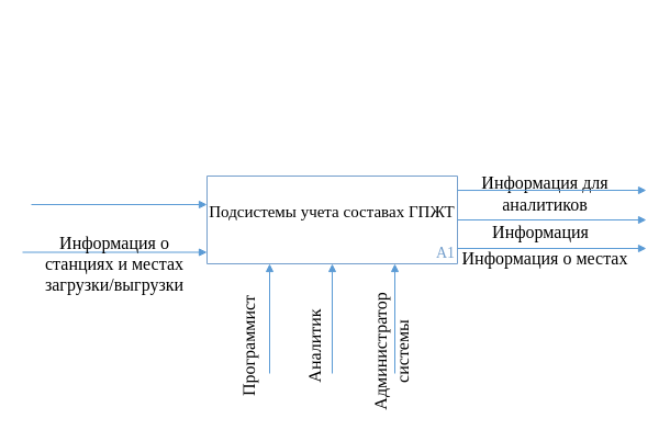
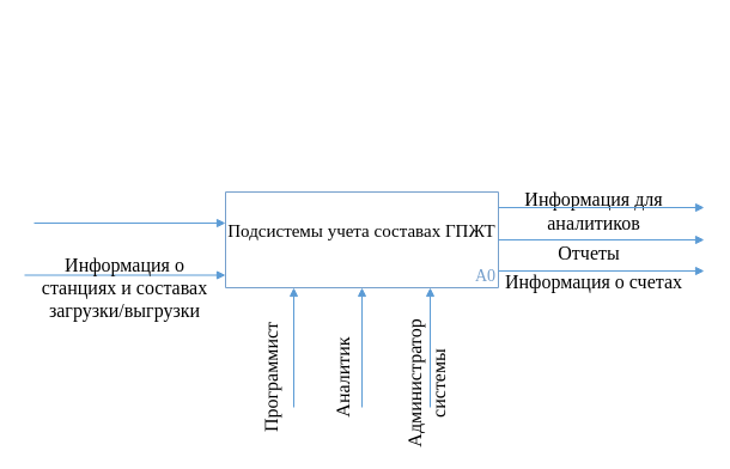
  <mxCell id="0" />
  <mxCell id="1" value="Соединительная линия" parent="0" />
  <mxCell id="2" style="vsdxID=1;fillColor=none;gradientColor=none;strokeColor=none;spacingTop=-1;spacingBottom=-1;spacingLeft=-1;spacingRight=-1;labelBackgroundColor=none;rounded=0;html=1;whiteSpace=wrap;" parent="1" vertex="1"><mxGeometry x="188" y="160" width="228" height="80" as="geometry" /></mxCell>
  <mxCell id="3" style="vsdxID=2;fillColor=#ffffff;gradientColor=none;shape=stencil(nZBLDoAgDERP0z3SIyjew0SURgSD+Lu9kMZoXLhwN9O+tukAlrNpJg1SzDH4QW/URgNYgZTkjA4UkwJUgGXng+6DX1zLfmoymdXo17xh5zmRJ6Q42BWCfc2oJfdAr+Yv+AP9Cb7OJ3H/2JG1HNGz/84klThPVCc=);strokeColor=#759fcc;spacingTop=-1;spacingBottom=-1;spacingLeft=-1;spacingRight=-1;labelBackgroundColor=none;rounded=0;html=1;whiteSpace=wrap;" parent="2" vertex="1"><mxGeometry width="228" height="80" as="geometry" /></mxCell>
- <mxCell id="4" value="&lt;p style=&quot;align:right;margin-left:0;margin-right:0;margin-top:0px;margin-bottom:0px;text-indent:0;valign:middle;direction:ltr;&quot;&gt;&lt;font style=&quot;font-size:14px;font-family:Calibri;color:#759fcc;direction:ltr;letter-spacing:0px;line-height:120%;opacity:1&quot;&gt;A1&lt;/font&gt;&lt;font style=&quot;font-size:14px;font-family:Calibri;color:#759fcc;direction:ltr;letter-spacing:0px;line-height:120%;opacity:1&quot;&gt;&lt;br/&gt;&lt;/font&gt;&lt;/p&gt;" style="verticalAlign=middle;align=right;vsdxID=3;fillColor=none;gradientColor=none;strokeColor=none;spacingTop=-3;spacingBottom=-3;labelBackgroundColor=none;rounded=0;html=1;whiteSpace=wrap;" parent="2" vertex="1"><mxGeometry y="63" width="228" height="16" as="geometry" /></mxCell>
+ <mxCell id="4" value="&lt;p style=&quot;align:right;margin-left:0;margin-right:0;margin-top:0px;margin-bottom:0px;text-indent:0;valign:middle;direction:ltr;&quot;&gt;&lt;font style=&quot;font-size:14px;font-family:Calibri;color:#759fcc;direction:ltr;letter-spacing:0px;line-height:120%;opacity:1&quot;&gt;A0&lt;/font&gt;&lt;font style=&quot;font-size:14px;font-family:Calibri;color:#759fcc;direction:ltr;letter-spacing:0px;line-height:120%;opacity:1&quot;&gt;&lt;br/&gt;&lt;/font&gt;&lt;/p&gt;" style="verticalAlign=middle;align=right;vsdxID=3;fillColor=none;gradientColor=none;strokeColor=none;spacingTop=-3;spacingBottom=-3;labelBackgroundColor=none;rounded=0;html=1;whiteSpace=wrap;" parent="2" vertex="1"><mxGeometry y="63" width="228" height="16" as="geometry" /></mxCell>
  <mxCell id="5" value="&lt;p style=&quot;align:right;margin-left:0;margin-right:0;margin-top:0px;margin-bottom:0px;text-indent:0;valign:middle;direction:ltr;&quot;&gt;&lt;font style=&quot;font-size:14px;font-family:Calibri;color:#759fcc;direction:ltr;letter-spacing:0px;line-height:120%;opacity:1&quot;&gt;&lt;br/&gt;&lt;/font&gt;&lt;/p&gt;" style="verticalAlign=middle;align=right;vsdxID=4;fillColor=none;gradientColor=none;strokeColor=none;spacingBottom=-3;labelBackgroundColor=none;rounded=0;html=1;whiteSpace=wrap;" parent="2" vertex="1"><mxGeometry y="80" width="228" height="22" as="geometry" /></mxCell>
  <mxCell id="6" value="&lt;font style=&quot;font-size: 15px ; font-family: &amp;#34;calibri&amp;#34; ; color: #000000 ; direction: ltr ; letter-spacing: 0px ; line-height: 120% ; opacity: 1&quot;&gt;&lt;p&gt;&lt;span&gt;Подсистемы учета составах ГПЖТ&lt;/span&gt;&lt;/p&gt;&lt;/font&gt;" style="verticalAlign=middle;align=center;vsdxID=5;fillColor=none;gradientColor=none;strokeColor=none;labelBackgroundColor=none;rounded=0;html=1;whiteSpace=wrap;" parent="2" vertex="1"><mxGeometry width="228" height="63" as="geometry" /></mxCell>
  <mxCell id="7" value="" style="vsdxID=8;edgeStyle=none;startArrow=none;endArrow=block;startSize=5;endSize=5;strokeColor=#5b9bd5;spacingTop=0;spacingBottom=0;spacingLeft=0;spacingRight=0;verticalAlign=middle;html=1;labelBackgroundColor=#ffffff;rounded=1;align=center;" parent="1" edge="1"><mxGeometry relative="1" as="geometry"><mxPoint as="offset" /><Array as="points" /><mxPoint x="20" y="229.5" as="sourcePoint" /><mxPoint x="188" y="229.5" as="targetPoint" /></mxGeometry></mxCell>
- <mxCell id="8" value="&lt;font style=&quot;font-size: 16px ; font-family: &amp;#34;calibri&amp;#34; ; color: #000000 ; direction: ltr ; letter-spacing: 0px ; line-height: 120% ; opacity: 1&quot;&gt;Информация о станциях и местах загрузки/выгрузки&lt;br&gt;&lt;/font&gt;" style="verticalAlign=middle;align=center;vsdxID=20;fillColor=none;gradientColor=none;shape=stencil(nZBLDoAgDERP0z3SIyjew0SURgSD+Lu9kMZoXLhwN9O+tukAlrNpJg1SzDH4QW/URgNYgZTkjA4UkwJUgGXng+6DX1zLfmoymdXo17xh5zmRJ6Q42BWCfc2oJfdAr+Yv+AP9Cb7OJ3H/2JG1HNGz/84klThPVCc=);strokeColor=none;labelBackgroundColor=none;rounded=0;html=1;whiteSpace=wrap;" parent="1" vertex="1"><mxGeometry x="28" y="210" width="152" height="60" as="geometry" /></mxCell>
+ <mxCell id="8" value="&lt;font style=&quot;font-size: 16px ; font-family: &amp;#34;calibri&amp;#34; ; color: #000000 ; direction: ltr ; letter-spacing: 0px ; line-height: 120% ; opacity: 1&quot;&gt;Информация о станциях и составах загрузки/выгрузки&lt;br&gt;&lt;/font&gt;" style="verticalAlign=middle;align=center;vsdxID=20;fillColor=none;gradientColor=none;shape=stencil(nZBLDoAgDERP0z3SIyjew0SURgSD+Lu9kMZoXLhwN9O+tukAlrNpJg1SzDH4QW/URgNYgZTkjA4UkwJUgGXng+6DX1zLfmoymdXo17xh5zmRJ6Q42BWCfc2oJfdAr+Yv+AP9Cb7OJ3H/2JG1HNGz/84klThPVCc=);strokeColor=none;labelBackgroundColor=none;rounded=0;html=1;whiteSpace=wrap;" parent="1" vertex="1"><mxGeometry x="28" y="210" width="152" height="60" as="geometry" /></mxCell>
  <mxCell id="9" value="&lt;font style=&quot;font-size: 16px ; font-family: &amp;#34;calibri&amp;#34; ; color: #000000 ; direction: ltr ; letter-spacing: 0px ; line-height: 120% ; opacity: 1&quot;&gt;Информация для аналитиков&lt;br&gt;&lt;/font&gt;" style="verticalAlign=middle;align=center;vsdxID=24;fillColor=none;gradientColor=none;shape=stencil(nZBLDoAgDERP0z3SIyjew0SURgSD+Lu9kMZoXLhwN9O+tukAlrNpJg1SzDH4QW/URgNYgZTkjA4UkwJUgGXng+6DX1zLfmoymdXo17xh5zmRJ6Q42BWCfc2oJfdAr+Yv+AP9Cb7OJ3H/2JG1HNGz/84klThPVCc=);strokeColor=none;labelBackgroundColor=none;rounded=0;html=1;whiteSpace=wrap;" parent="1" vertex="1"><mxGeometry x="416" y="151" width="160" height="50" as="geometry" /></mxCell>
  <mxCell id="10" style="vsdxID=26;fillColor=none;gradientColor=none;shape=stencil(nZBLDoAgDERP0z3SIyjew0SURgSD+Lu9kMZoXLhwN9O+tukAlrNpJg1SzDH4QW/URgNYgZTkjA4UkwJUgGXng+6DX1zLfmoymdXo17xh5zmRJ6Q42BWCfc2oJfdAr+Yv+AP9Cb7OJ3H/2JG1HNGz/84klThPVCc=);strokeColor=none;labelBackgroundColor=none;rounded=0;html=1;whiteSpace=wrap;" parent="1" vertex="1"><mxGeometry x="156" y="300" width="273" height="40" as="geometry" /></mxCell>
  <mxCell id="11" value="&lt;font style=&quot;font-size: 16px ; font-family: &amp;#34;calibri&amp;#34; ; color: #000000 ; direction: ltr ; letter-spacing: 0px ; line-height: 120% ; opacity: 1&quot;&gt;Программист&lt;br&gt;&lt;/font&gt;" style="text;vsdxID=26;fillColor=none;gradientColor=none;strokeColor=none;labelBackgroundColor=none;rounded=0;html=1;whiteSpace=wrap;verticalAlign=middle;align=center;rotation=270.05;;html=1;" parent="10" vertex="1"><mxGeometry width="140" height="30" as="geometry" /></mxCell>
  <mxCell id="12" style="vsdxID=10;fillColor=none;gradientColor=none;shape=stencil(nZBLDoAgDERP0z3SIyjew0SURgSD+Lu9kMZoXLhwN9O+tukAlrNpJg1SzDH4QW/URgNYgZTkjA4UkwJUgGXng+6DX1zLfmoymdXo17xh5zmRJ6Q42BWCfc2oJfdAr+Yv+AP9Cb7OJ3H/2JG1HNGz/84klThPVCc=);strokeColor=none;labelBackgroundColor=none;rounded=0;html=1;whiteSpace=wrap;" parent="10" vertex="1"><mxGeometry x="130" y="5" width="140" height="30" as="geometry" /></mxCell>
  <mxCell id="13" value="&lt;font style=&quot;font-size:16px;font-family:Calibri;color:#000000;direction:ltr;letter-spacing:0px;line-height:120%;opacity:1&quot;&gt;Администратор системы&lt;br/&gt;&lt;/font&gt;" style="text;vsdxID=10;fillColor=none;gradientColor=none;strokeColor=none;labelBackgroundColor=none;rounded=0;html=1;whiteSpace=wrap;verticalAlign=middle;align=center;rotation=270.05;;html=1;" parent="12" vertex="1"><mxGeometry width="140" height="30" as="geometry" /></mxCell>
  <mxCell id="14" style="vsdxID=25;edgeStyle=none;startArrow=none;endArrow=block;startSize=5;endSize=5;strokeColor=#5b9bd5;spacingTop=0;spacingBottom=0;spacingLeft=0;spacingRight=0;verticalAlign=middle;html=1;labelBackgroundColor=#ffffff;rounded=1;" edge="1" parent="12"><mxGeometry relative="1" as="geometry"><Array as="points"><mxPoint x="16" y="35" /><mxPoint x="16" y="-65" /></Array><mxPoint x="16" y="35" as="sourcePoint" /><mxPoint x="16" y="-65" as="targetPoint" /></mxGeometry></mxCell>
- <mxCell id="15" value="&lt;font style=&quot;font-size:16px;font-family:Calibri;color:#000000;direction:ltr;letter-spacing:0px;line-height:120%;opacity:1&quot;&gt;Информация&lt;br/&gt;&lt;/font&gt;" style="verticalAlign=middle;align=center;vsdxID=32;fillColor=none;gradientColor=none;shape=stencil(nZBLDoAgDERP0z3SIyjew0SURgSD+Lu9kMZoXLhwN9O+tukAlrNpJg1SzDH4QW/URgNYgZTkjA4UkwJUgGXng+6DX1zLfmoymdXo17xh5zmRJ6Q42BWCfc2oJfdAr+Yv+AP9Cb7OJ3H/2JG1HNGz/84klThPVCc=);strokeColor=none;labelBackgroundColor=none;rounded=0;html=1;whiteSpace=wrap;" parent="1" vertex="1"><mxGeometry x="412" y="186" width="160" height="50" as="geometry" /></mxCell>
- <mxCell id="16" value="&lt;font style=&quot;font-size: 16px ; font-family: &amp;#34;calibri&amp;#34; ; color: #000000 ; direction: ltr ; letter-spacing: 0px ; line-height: 120% ; opacity: 1&quot;&gt;Информация о местах&lt;br&gt;&lt;/font&gt;" style="verticalAlign=middle;align=center;vsdxID=34;fillColor=none;gradientColor=none;shape=stencil(nZBLDoAgDERP0z3SIyjew0SURgSD+Lu9kMZoXLhwN9O+tukAlrNpJg1SzDH4QW/URgNYgZTkjA4UkwJUgGXng+6DX1zLfmoymdXo17xh5zmRJ6Q42BWCfc2oJfdAr+Yv+AP9Cb7OJ3H/2JG1HNGz/84klThPVCc=);strokeColor=none;labelBackgroundColor=none;rounded=0;html=1;whiteSpace=wrap;" parent="1" vertex="1"><mxGeometry x="416" y="210" width="160" height="50" as="geometry" /></mxCell>
+ <mxCell id="15" value="&lt;font style=&quot;font-size:16px;font-family:Calibri;color:#000000;direction:ltr;letter-spacing:0px;line-height:120%;opacity:1&quot;&gt;Отчеты&lt;br/&gt;&lt;/font&gt;" style="verticalAlign=middle;align=center;vsdxID=32;fillColor=none;gradientColor=none;shape=stencil(nZBLDoAgDERP0z3SIyjew0SURgSD+Lu9kMZoXLhwN9O+tukAlrNpJg1SzDH4QW/URgNYgZTkjA4UkwJUgGXng+6DX1zLfmoymdXo17xh5zmRJ6Q42BWCfc2oJfdAr+Yv+AP9Cb7OJ3H/2JG1HNGz/84klThPVCc=);strokeColor=none;labelBackgroundColor=none;rounded=0;html=1;whiteSpace=wrap;" parent="1" vertex="1"><mxGeometry x="412" y="186" width="160" height="50" as="geometry" /></mxCell>
+ <mxCell id="16" value="&lt;font style=&quot;font-size: 16px ; font-family: &amp;#34;calibri&amp;#34; ; color: #000000 ; direction: ltr ; letter-spacing: 0px ; line-height: 120% ; opacity: 1&quot;&gt;Информация о счетах&lt;br&gt;&lt;/font&gt;" style="verticalAlign=middle;align=center;vsdxID=34;fillColor=none;gradientColor=none;shape=stencil(nZBLDoAgDERP0z3SIyjew0SURgSD+Lu9kMZoXLhwN9O+tukAlrNpJg1SzDH4QW/URgNYgZTkjA4UkwJUgGXng+6DX1zLfmoymdXo17xh5zmRJ6Q42BWCfc2oJfdAr+Yv+AP9Cb7OJ3H/2JG1HNGz/84klThPVCc=);strokeColor=none;labelBackgroundColor=none;rounded=0;html=1;whiteSpace=wrap;" parent="1" vertex="1"><mxGeometry x="416" y="210" width="160" height="50" as="geometry" /></mxCell>
  <mxCell id="17" parent="1" vertex="1"><mxGeometry x="588" y="173" as="geometry" /></mxCell>
  <mxCell id="18" value="" style="vsdxID=9;edgeStyle=none;startArrow=none;endArrow=block;startSize=5;endSize=5;strokeColor=#5b9bd5;spacingTop=0;spacingBottom=0;spacingLeft=0;spacingRight=0;verticalAlign=middle;html=1;labelBackgroundColor=#ffffff;rounded=1;align=center;exitX=1;exitY=0.163;exitDx=0;exitDy=0;exitPerimeter=0;" parent="1" source="2" target="17" edge="1"><mxGeometry relative="1" as="geometry"><mxPoint as="offset" /><Array as="points" /></mxGeometry></mxCell>
  <mxCell id="19" parent="1" vertex="1"><mxGeometry x="359" y="340" as="geometry" /></mxCell>
  <mxCell id="20" style="vsdxID=7;edgeStyle=none;startArrow=none;endArrow=block;startSize=5;endSize=5;strokeColor=#5b9bd5;spacingTop=0;spacingBottom=0;spacingLeft=0;spacingRight=0;verticalAlign=middle;html=1;labelBackgroundColor=#ffffff;rounded=1;" parent="1" source="19" target="2" edge="1"><mxGeometry relative="1" as="geometry"><Array as="points"><mxPoint x="359" y="340" /><mxPoint x="359" y="240" /></Array></mxGeometry></mxCell>
  <mxCell id="21" parent="1" vertex="1"><mxGeometry x="302" y="20" as="geometry" /></mxCell>
  <mxCell id="22" parent="1" vertex="1"><mxGeometry x="28" y="186" as="geometry" /></mxCell>
  <mxCell id="23" value="" style="vsdxID=35;edgeStyle=none;startArrow=none;endArrow=block;startSize=5;endSize=5;strokeColor=#5b9bd5;spacingTop=0;spacingBottom=0;spacingLeft=0;spacingRight=0;verticalAlign=middle;html=1;labelBackgroundColor=#ffffff;rounded=1;align=center;entryX=0;entryY=0.325;entryDx=0;entryDy=0;entryPerimeter=0;" parent="1" source="22" target="2" edge="1"><mxGeometry relative="1" as="geometry"><mxPoint as="offset" /><Array as="points" /></mxGeometry></mxCell>
  <mxCell id="24" parent="1" vertex="1"><mxGeometry x="588" y="226" as="geometry" /></mxCell>
  <mxCell id="25" value="" style="vsdxID=33;edgeStyle=none;startArrow=none;endArrow=block;startSize=5;endSize=5;strokeColor=#5b9bd5;spacingTop=0;spacingBottom=0;spacingLeft=0;spacingRight=0;verticalAlign=middle;html=1;labelBackgroundColor=#ffffff;rounded=1;align=center;exitX=1;exitY=0.825;exitDx=0;exitDy=0;exitPerimeter=0;" parent="1" source="2" target="24" edge="1"><mxGeometry relative="1" as="geometry"><mxPoint as="offset" /><Array as="points" /></mxGeometry></mxCell>
  <mxCell id="26" parent="1" vertex="1"><mxGeometry x="588" y="200" as="geometry" /></mxCell>
  <mxCell id="27" value="" style="vsdxID=31;edgeStyle=none;startArrow=none;endArrow=block;startSize=5;endSize=5;strokeColor=#5b9bd5;spacingTop=0;spacingBottom=0;spacingLeft=0;spacingRight=0;verticalAlign=middle;html=1;labelBackgroundColor=#ffffff;rounded=1;align=center;exitX=1;exitY=0.5;exitDx=0;exitDy=0;exitPerimeter=0;" parent="1" source="2" target="26" edge="1"><mxGeometry relative="1" as="geometry"><mxPoint as="offset" /><Array as="points" /></mxGeometry></mxCell>
  <mxCell id="28" parent="1" vertex="1"><mxGeometry x="245" y="340" as="geometry" /></mxCell>
  <mxCell id="29" style="vsdxID=25;edgeStyle=none;startArrow=none;endArrow=block;startSize=5;endSize=5;strokeColor=#5b9bd5;spacingTop=0;spacingBottom=0;spacingLeft=0;spacingRight=0;verticalAlign=middle;html=1;labelBackgroundColor=#ffffff;rounded=1;" parent="1" source="28" target="2" edge="1"><mxGeometry relative="1" as="geometry"><Array as="points"><mxPoint x="245" y="340" /><mxPoint x="245" y="240" /></Array></mxGeometry></mxCell>
  <mxCell id="30" value="&lt;font style=&quot;font-size: 16px ; font-family: &amp;#34;calibri&amp;#34; ; color: #000000 ; direction: ltr ; letter-spacing: 0px ; line-height: 120% ; opacity: 1&quot;&gt;Аналитик&lt;br&gt;&lt;/font&gt;" style="text;vsdxID=26;fillColor=none;gradientColor=none;strokeColor=none;labelBackgroundColor=none;rounded=0;html=1;whiteSpace=wrap;verticalAlign=middle;align=center;rotation=270.05;;html=1;" vertex="1" parent="1"><mxGeometry x="216" y="300" width="140" height="30" as="geometry" /></mxCell>
